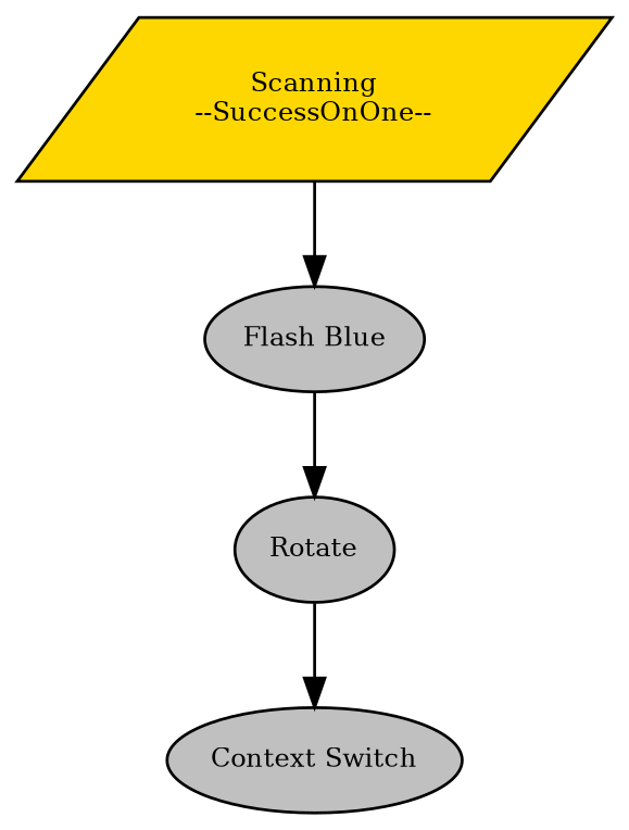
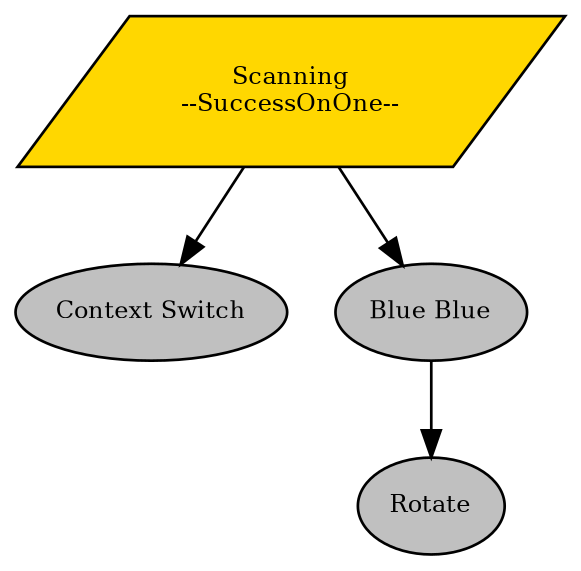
  digraph {
    fontname="times-roman"
    node [fillcolor=gray fontcolor=black fontname="times-roman" fontsize=9 shape=ellipse style=filled]
    edge [fontname="times-roman"]
    n1 [fillcolor=gold label="Scanning\n--SuccessOnOne--" shape=parallelogram]
    n2 [label="Context Switch"]
-   n3 [label="Flash Blue"]
+   n3 [label="Blue Blue"]
    n4 [label=Rotate]
-   n4 -> n2
+   n1 -> n2
    n1 -> n3
    n3 -> n4
  }
